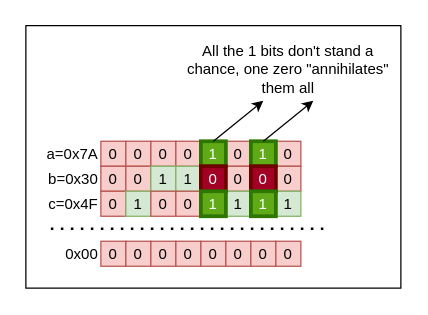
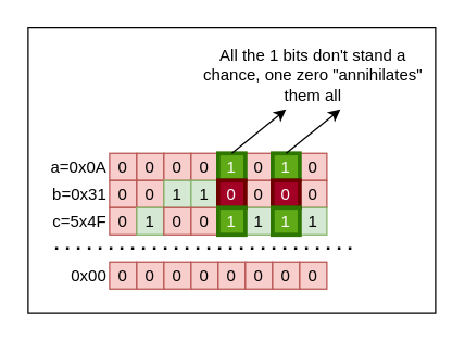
  <mxCell id="0" />
  <mxCell id="1" parent="0" />
  <mxCell id="2" value="" style="rounded=0;whiteSpace=wrap;html=1;strokeWidth=1;" vertex="1" parent="1"><mxGeometry x="20" y="20" width="300" height="210" as="geometry" /></mxCell>
  <mxCell id="3" value="0" style="rounded=0;whiteSpace=wrap;html=1;fillColor=#f8cecc;strokeColor=#b85450;" vertex="1" parent="1"><mxGeometry x="80" y="112.5" width="20" height="20" as="geometry" /></mxCell>
  <mxCell id="4" value="0" style="rounded=0;whiteSpace=wrap;html=1;fillColor=#f8cecc;strokeColor=#b85450;" vertex="1" parent="1"><mxGeometry x="100" y="112.5" width="20" height="20" as="geometry" /></mxCell>
  <mxCell id="5" value="0" style="rounded=0;whiteSpace=wrap;html=1;fillColor=#f8cecc;strokeColor=#b85450;" vertex="1" parent="1"><mxGeometry x="120" y="112.5" width="20" height="20" as="geometry" /></mxCell>
  <mxCell id="6" value="0" style="rounded=0;whiteSpace=wrap;html=1;fillColor=#f8cecc;strokeColor=#b85450;" vertex="1" parent="1"><mxGeometry x="140" y="112.5" width="20" height="20" as="geometry" /></mxCell>
  <mxCell id="7" value="0" style="rounded=0;whiteSpace=wrap;html=1;fillColor=#f8cecc;strokeColor=#b85450;" vertex="1" parent="1"><mxGeometry x="180" y="112.5" width="20" height="20" as="geometry" /></mxCell>
  <mxCell id="8" value="0" style="rounded=0;whiteSpace=wrap;html=1;fillColor=#f8cecc;strokeColor=#b85450;" vertex="1" parent="1"><mxGeometry x="220" y="112.5" width="20" height="20" as="geometry" /></mxCell>
  <mxCell id="9" value="0" style="rounded=0;whiteSpace=wrap;html=1;fillColor=#f8cecc;strokeColor=#b85450;" vertex="1" parent="1"><mxGeometry x="80" y="132.5" width="20" height="20" as="geometry" /></mxCell>
  <mxCell id="10" value="0" style="rounded=0;whiteSpace=wrap;html=1;fillColor=#f8cecc;strokeColor=#b85450;" vertex="1" parent="1"><mxGeometry x="100" y="132.5" width="20" height="20" as="geometry" /></mxCell>
  <mxCell id="11" value="1" style="rounded=0;whiteSpace=wrap;html=1;fillColor=#d5e8d4;strokeColor=#82b366;" vertex="1" parent="1"><mxGeometry x="120" y="132.5" width="20" height="20" as="geometry" /></mxCell>
  <mxCell id="12" value="1" style="rounded=0;whiteSpace=wrap;html=1;fillColor=#d5e8d4;strokeColor=#82b366;" vertex="1" parent="1"><mxGeometry x="140" y="132.5" width="20" height="20" as="geometry" /></mxCell>
  <mxCell id="13" value="0" style="rounded=0;whiteSpace=wrap;html=1;fillColor=#f8cecc;strokeColor=#b85450;" vertex="1" parent="1"><mxGeometry x="180" y="132.5" width="20" height="20" as="geometry" /></mxCell>
  <mxCell id="14" value="0" style="rounded=0;whiteSpace=wrap;html=1;fillColor=#f8cecc;strokeColor=#b85450;" vertex="1" parent="1"><mxGeometry x="220" y="132.5" width="20" height="20" as="geometry" /></mxCell>
  <mxCell id="15" value="0" style="rounded=0;whiteSpace=wrap;html=1;fillColor=#f8cecc;strokeColor=#b85450;" vertex="1" parent="1"><mxGeometry x="80" y="152.5" width="20" height="20" as="geometry" /></mxCell>
  <mxCell id="16" value="1" style="rounded=0;whiteSpace=wrap;html=1;fillColor=#d5e8d4;strokeColor=#82b366;" vertex="1" parent="1"><mxGeometry x="100" y="152.5" width="20" height="20" as="geometry" /></mxCell>
  <mxCell id="17" value="0" style="rounded=0;whiteSpace=wrap;html=1;fillColor=#f8cecc;strokeColor=#b85450;" vertex="1" parent="1"><mxGeometry x="120" y="152.5" width="20" height="20" as="geometry" /></mxCell>
  <mxCell id="18" value="0" style="rounded=0;whiteSpace=wrap;html=1;fillColor=#f8cecc;strokeColor=#b85450;" vertex="1" parent="1"><mxGeometry x="140" y="152.5" width="20" height="20" as="geometry" /></mxCell>
  <mxCell id="19" value="1" style="rounded=0;whiteSpace=wrap;html=1;fillColor=#d5e8d4;strokeColor=#82b366;" vertex="1" parent="1"><mxGeometry x="180" y="152.5" width="20" height="20" as="geometry" /></mxCell>
  <mxCell id="20" value="1" style="rounded=0;whiteSpace=wrap;html=1;fillColor=#d5e8d4;strokeColor=#82b366;" vertex="1" parent="1"><mxGeometry x="220" y="152.5" width="20" height="20" as="geometry" /></mxCell>
- <mxCell id="21" value="a=0x7A" style="text;html=1;strokeColor=none;fillColor=none;align=right;verticalAlign=middle;whiteSpace=wrap;rounded=0;" vertex="1" parent="1"><mxGeometry x="20" y="115" width="60" height="15" as="geometry" /></mxCell>
- <mxCell id="22" value="b=0x30" style="text;html=1;strokeColor=none;fillColor=none;align=right;verticalAlign=middle;whiteSpace=wrap;rounded=0;" vertex="1" parent="1"><mxGeometry x="20" y="135" width="60" height="15" as="geometry" /></mxCell>
- <mxCell id="23" value="c=0x4F" style="text;html=1;strokeColor=none;fillColor=none;align=right;verticalAlign=middle;whiteSpace=wrap;rounded=0;" vertex="1" parent="1"><mxGeometry x="20" y="155" width="60" height="15" as="geometry" /></mxCell>
+ <mxCell id="21" value="a=0x0A" style="text;html=1;strokeColor=none;fillColor=none;align=right;verticalAlign=middle;whiteSpace=wrap;rounded=0;" vertex="1" parent="1"><mxGeometry x="20" y="115" width="60" height="15" as="geometry" /></mxCell>
+ <mxCell id="22" value="b=0x31" style="text;html=1;strokeColor=none;fillColor=none;align=right;verticalAlign=middle;whiteSpace=wrap;rounded=0;" vertex="1" parent="1"><mxGeometry x="20" y="135" width="60" height="15" as="geometry" /></mxCell>
+ <mxCell id="23" value="c=5x4F" style="text;html=1;strokeColor=none;fillColor=none;align=right;verticalAlign=middle;whiteSpace=wrap;rounded=0;" vertex="1" parent="1"><mxGeometry x="20" y="155" width="60" height="15" as="geometry" /></mxCell>
  <mxCell id="24" value="" style="endArrow=none;dashed=1;html=1;dashPattern=1 3;strokeWidth=2;rounded=0;" edge="1" parent="1"><mxGeometry width="50" height="50" relative="1" as="geometry"><mxPoint x="40" y="182.5" as="sourcePoint" /><mxPoint x="260" y="182.5" as="targetPoint" /></mxGeometry></mxCell>
  <mxCell id="25" value="0" style="rounded=0;whiteSpace=wrap;html=1;fillColor=#f8cecc;strokeColor=#b85450;" vertex="1" parent="1"><mxGeometry x="80" y="192.5" width="20" height="20" as="geometry" /></mxCell>
  <mxCell id="26" value="0" style="rounded=0;whiteSpace=wrap;html=1;fillColor=#f8cecc;strokeColor=#b85450;" vertex="1" parent="1"><mxGeometry x="100" y="192.5" width="20" height="20" as="geometry" /></mxCell>
  <mxCell id="27" value="0" style="rounded=0;whiteSpace=wrap;html=1;fillColor=#f8cecc;strokeColor=#b85450;" vertex="1" parent="1"><mxGeometry x="120" y="192.5" width="20" height="20" as="geometry" /></mxCell>
  <mxCell id="28" value="0" style="rounded=0;whiteSpace=wrap;html=1;fillColor=#f8cecc;strokeColor=#b85450;" vertex="1" parent="1"><mxGeometry x="140" y="192.5" width="20" height="20" as="geometry" /></mxCell>
  <mxCell id="29" value="0" style="rounded=0;whiteSpace=wrap;html=1;fillColor=#f8cecc;strokeColor=#b85450;" vertex="1" parent="1"><mxGeometry x="160" y="192.5" width="20" height="20" as="geometry" /></mxCell>
  <mxCell id="30" value="0" style="rounded=0;whiteSpace=wrap;html=1;fillColor=#f8cecc;strokeColor=#b85450;" vertex="1" parent="1"><mxGeometry x="180" y="192.5" width="20" height="20" as="geometry" /></mxCell>
  <mxCell id="31" value="0" style="rounded=0;whiteSpace=wrap;html=1;fillColor=#f8cecc;strokeColor=#b85450;" vertex="1" parent="1"><mxGeometry x="200" y="192.5" width="20" height="20" as="geometry" /></mxCell>
  <mxCell id="32" value="0" style="rounded=0;whiteSpace=wrap;html=1;fillColor=#f8cecc;strokeColor=#b85450;" vertex="1" parent="1"><mxGeometry x="220" y="192.5" width="20" height="20" as="geometry" /></mxCell>
  <mxCell id="33" value="&lt;div style=&quot;&quot;&gt;&lt;span style=&quot;background-color: initial;&quot;&gt;0x00&lt;/span&gt;&lt;/div&gt;" style="text;html=1;strokeColor=none;fillColor=none;align=right;verticalAlign=middle;whiteSpace=wrap;rounded=0;" vertex="1" parent="1"><mxGeometry x="20" y="195" width="60" height="15" as="geometry" /></mxCell>
  <mxCell id="34" value="1" style="rounded=0;whiteSpace=wrap;html=1;fillColor=#60a917;strokeColor=#2D7600;strokeWidth=3;fontColor=#ffffff;" vertex="1" parent="1"><mxGeometry x="160" y="112.5" width="20" height="20" as="geometry" /></mxCell>
  <mxCell id="35" value="0" style="rounded=0;whiteSpace=wrap;html=1;fillColor=#a20025;strokeColor=#6F0000;strokeWidth=3;fontColor=#ffffff;" vertex="1" parent="1"><mxGeometry x="160" y="132.5" width="20" height="20" as="geometry" /></mxCell>
  <mxCell id="36" value="1" style="rounded=0;whiteSpace=wrap;html=1;fillColor=#60a917;strokeColor=#2D7600;strokeWidth=3;fontColor=#ffffff;" vertex="1" parent="1"><mxGeometry x="160" y="152.5" width="20" height="20" as="geometry" /></mxCell>
  <mxCell id="37" value="1" style="rounded=0;whiteSpace=wrap;html=1;fillColor=#60a917;strokeColor=#2D7600;strokeWidth=3;fontColor=#ffffff;" vertex="1" parent="1"><mxGeometry x="200" y="112.5" width="20" height="20" as="geometry" /></mxCell>
  <mxCell id="38" value="0" style="rounded=0;whiteSpace=wrap;html=1;fillColor=#a20025;strokeColor=#6F0000;strokeWidth=3;fontColor=#ffffff;" vertex="1" parent="1"><mxGeometry x="200" y="132.5" width="20" height="20" as="geometry" /></mxCell>
  <mxCell id="39" value="1" style="rounded=0;whiteSpace=wrap;html=1;fillColor=#60a917;strokeColor=#2D7600;strokeWidth=3;fontColor=#ffffff;" vertex="1" parent="1"><mxGeometry x="200" y="152.5" width="20" height="20" as="geometry" /></mxCell>
  <mxCell id="40" value="" style="endArrow=classic;html=1;rounded=0;exitX=0.5;exitY=0;exitDx=0;exitDy=0;" edge="1" parent="1" source="34"><mxGeometry width="50" height="50" relative="1" as="geometry"><mxPoint x="20" y="260" as="sourcePoint" /><mxPoint x="210" y="80" as="targetPoint" /></mxGeometry></mxCell>
  <mxCell id="41" value="" style="endArrow=classic;html=1;rounded=0;exitX=0.5;exitY=0;exitDx=0;exitDy=0;" edge="1" parent="1" source="37"><mxGeometry width="50" height="50" relative="1" as="geometry"><mxPoint x="20" y="260" as="sourcePoint" /><mxPoint x="250" y="80" as="targetPoint" /></mxGeometry></mxCell>
  <mxCell id="42" value="All the 1 bits don't stand a chance, one zero &quot;annihilates&quot; them all" style="text;html=1;strokeColor=none;fillColor=none;align=center;verticalAlign=middle;whiteSpace=wrap;rounded=0;" vertex="1" parent="1"><mxGeometry x="140" y="40" width="180" height="30" as="geometry" /></mxCell>
